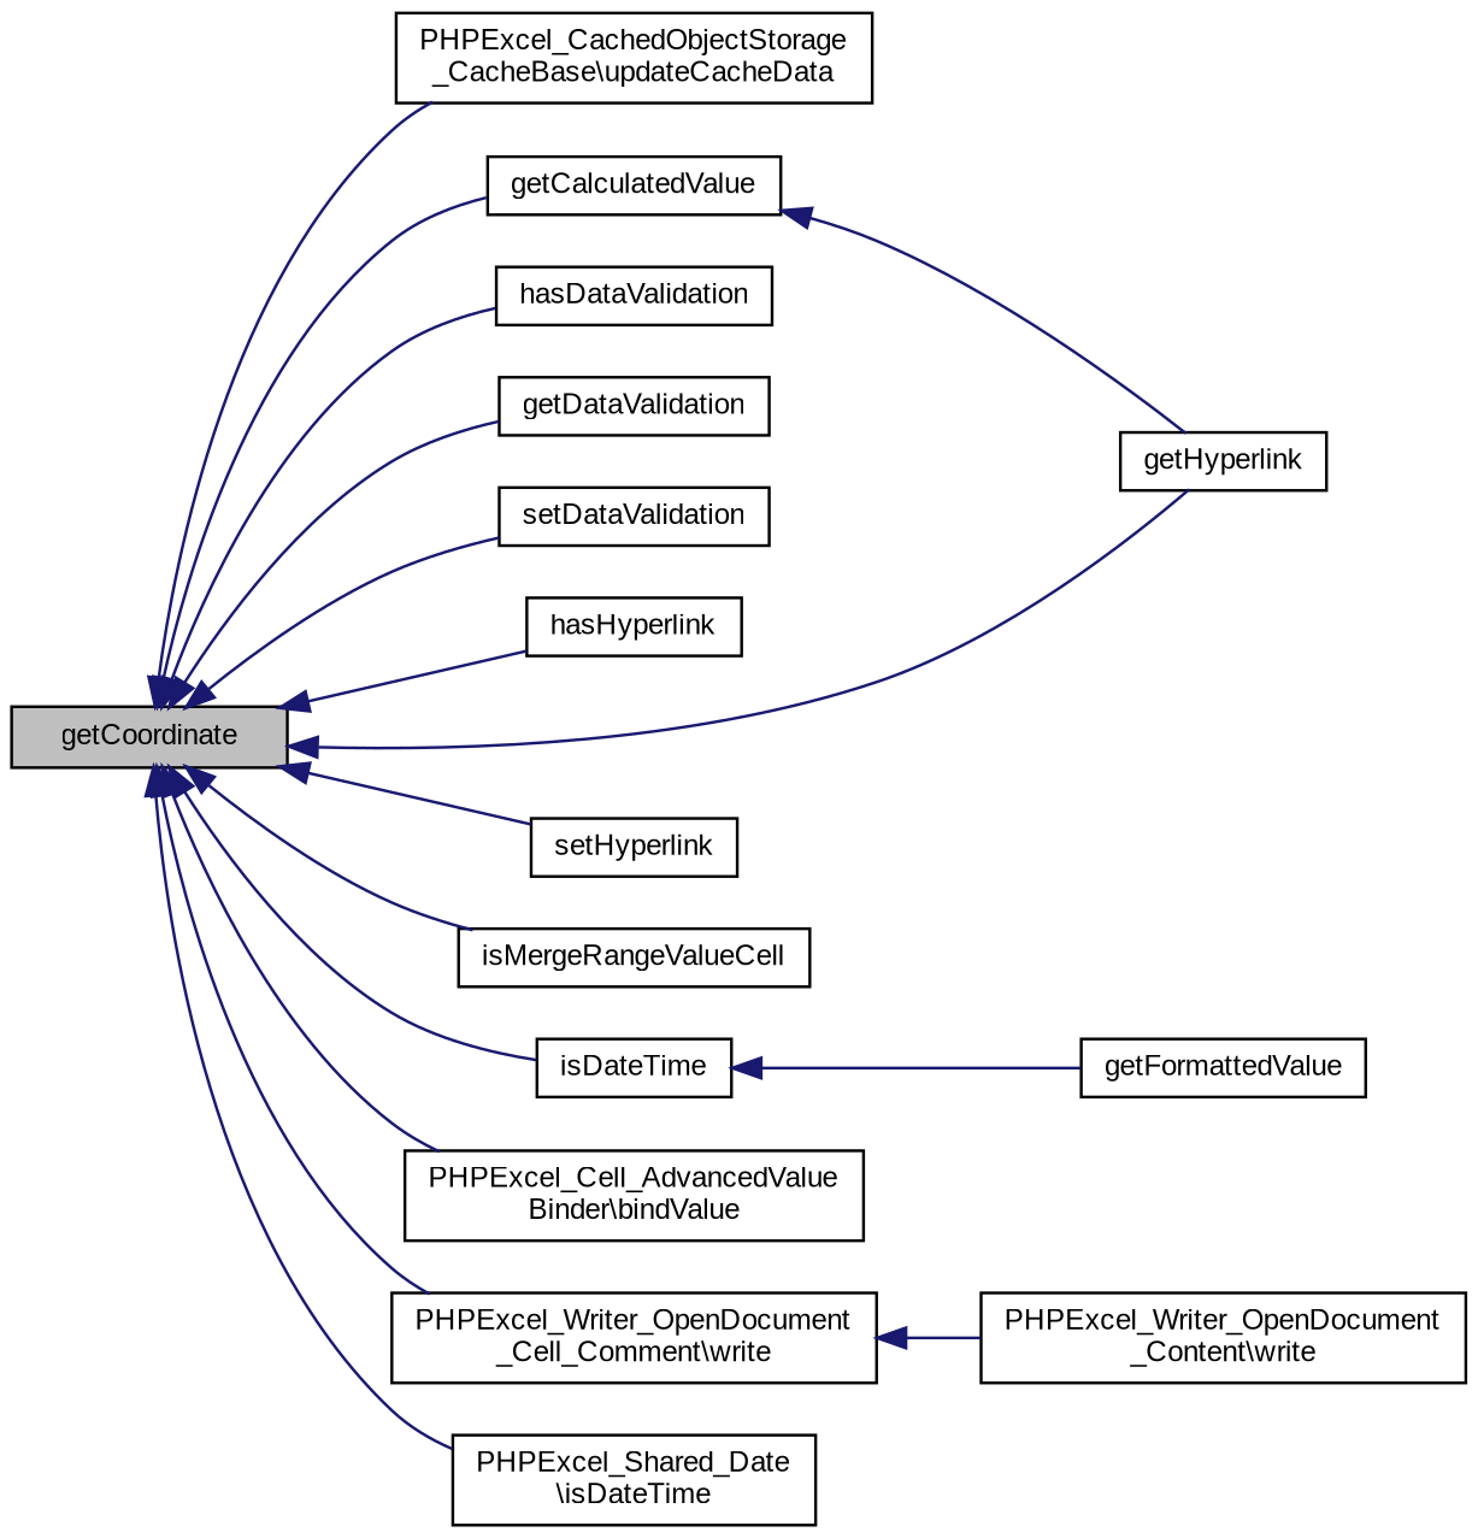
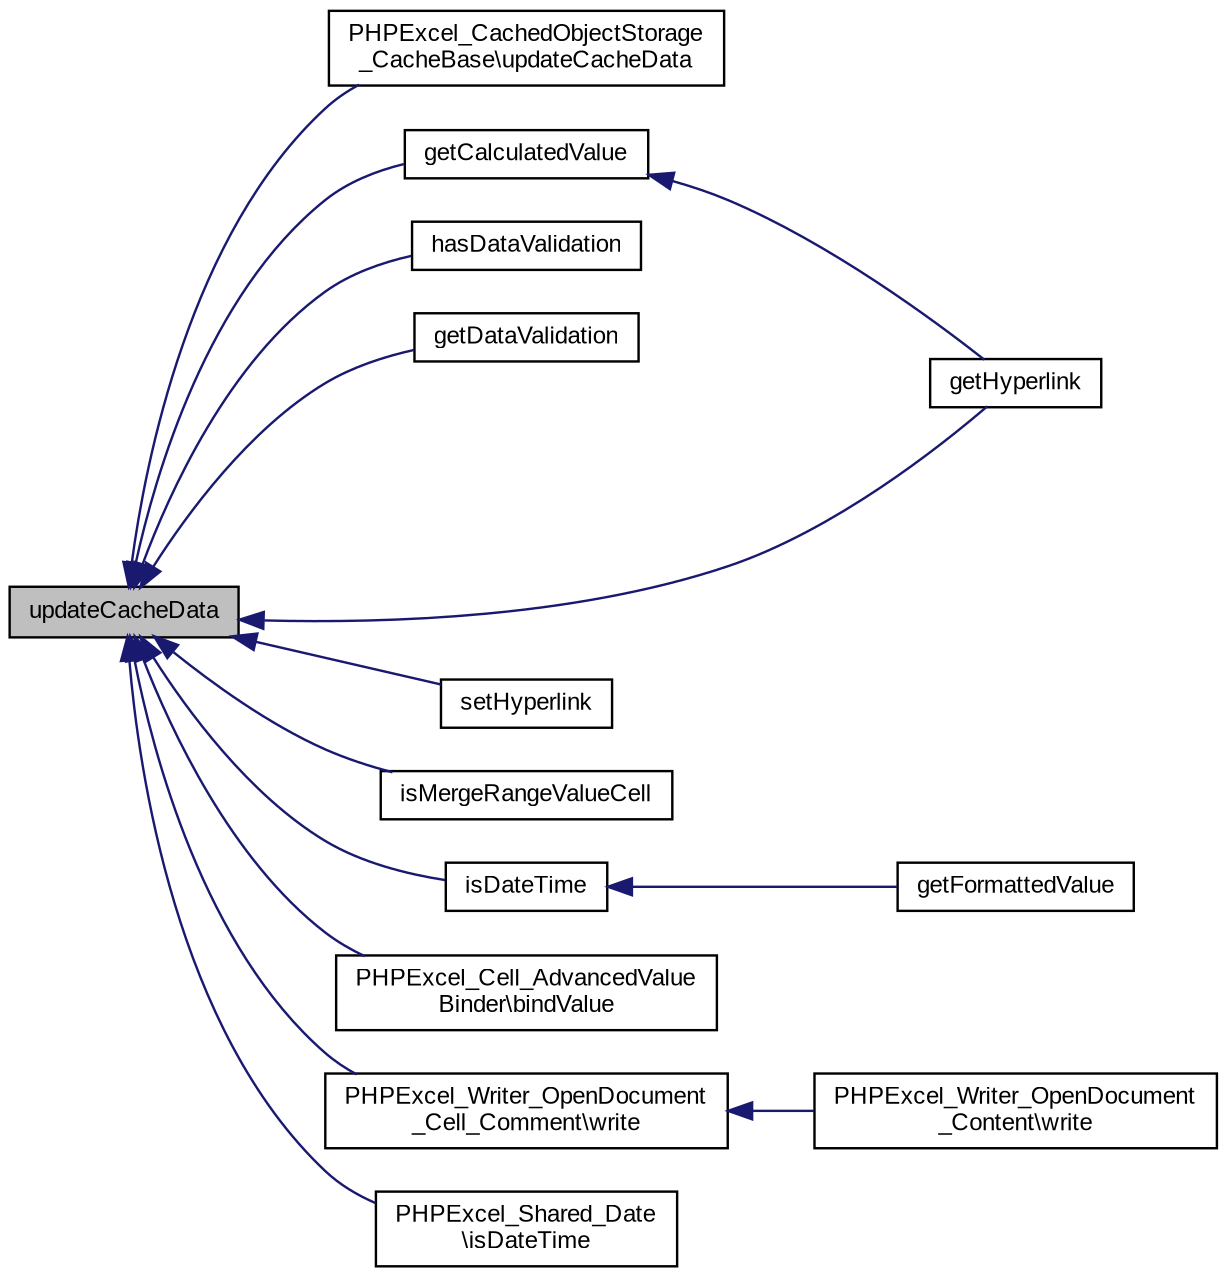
  digraph {
    fontname="Liberation Sans"
    rankdir=LR
    node [color=black fillcolor=white fontname="Liberation Sans" fontsize=10 shape=record style=filled]
    edge [color=midnightblue dir=back fontname="Liberation Sans" fontsize=10 labelfontname=Helvetica labelfontsize=10 style=solid]
-   n1 [fillcolor=grey75 fontcolor=black height=0.2 label=getCoordinate width=0.4]
+   n1 [fillcolor=grey75 fontcolor=black height=0.2 label=updateCacheData width=0.4]
    n2 [height=0.2 label="PHPExcel_CachedObjectStorage\l_CacheBase\\updateCacheData" width=0.4]
    n3 [height=0.2 label=getCalculatedValue width=0.4]
    n4 [height=0.2 label=hasDataValidation width=0.4]
    n5 [height=0.2 label=getDataValidation width=0.4]
-   n6 [height=0.2 label=setDataValidation width=0.4]
-   n7 [height=0.2 label=hasHyperlink width=0.4]
    n8 [height=0.2 label=getHyperlink width=0.4]
    n9 [height=0.2 label=setHyperlink width=0.4]
    n10 [height=0.2 label=isMergeRangeValueCell width=0.4]
    n11 [height=0.2 label=isDateTime width=0.4]
    n12 [height=0.2 label="PHPExcel_Cell_AdvancedValue\lBinder\\bindValue" width=0.4]
    n13 [height=0.2 label="PHPExcel_Writer_OpenDocument\l_Cell_Comment\\write" width=0.4]
    n14 [height=0.2 label="PHPExcel_Shared_Date\l\\isDateTime" width=0.4]
    n15 [height=0.2 label=getFormattedValue width=0.4]
    n16 [height=0.2 label="PHPExcel_Writer_OpenDocument\l_Content\\write" width=0.4]
    n1 -> n2
    n1 -> n3
    n1 -> n4
    n1 -> n5
-   n1 -> n6
-   n1 -> n7
    n1 -> n8
    n1 -> n9
    n1 -> n10
    n1 -> n11
    n1 -> n12
    n1 -> n13
    n1 -> n14
    n3 -> n8
    n11 -> n15
    n13 -> n16
  }
